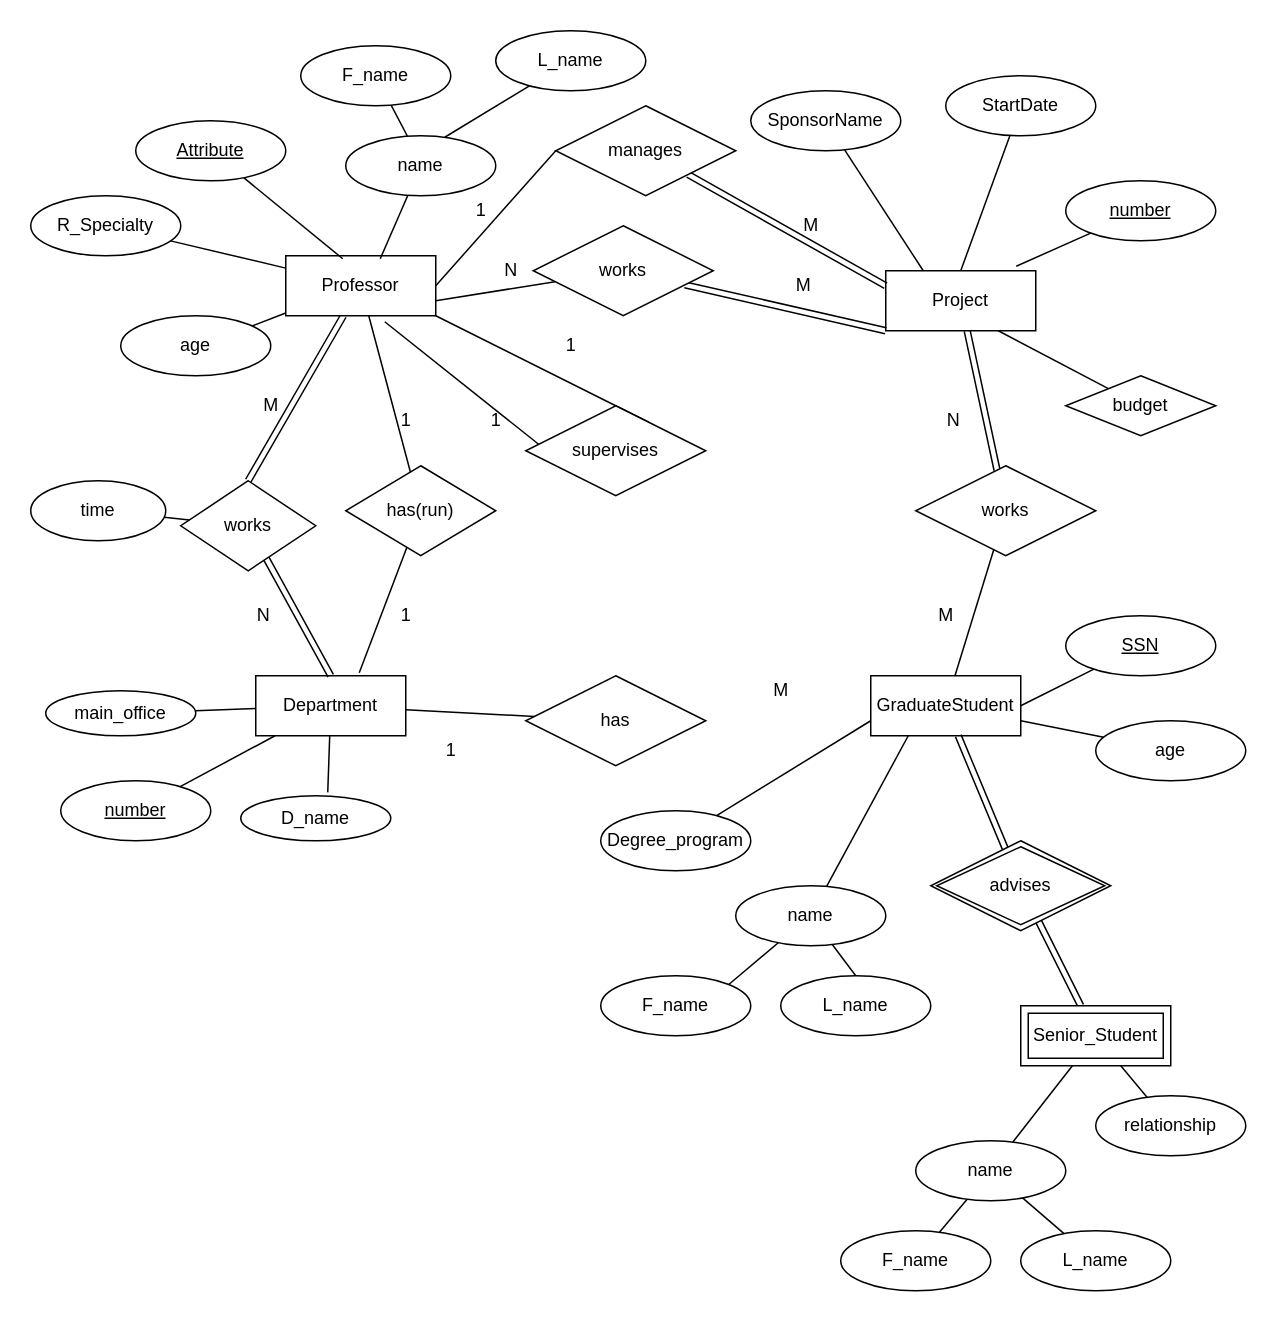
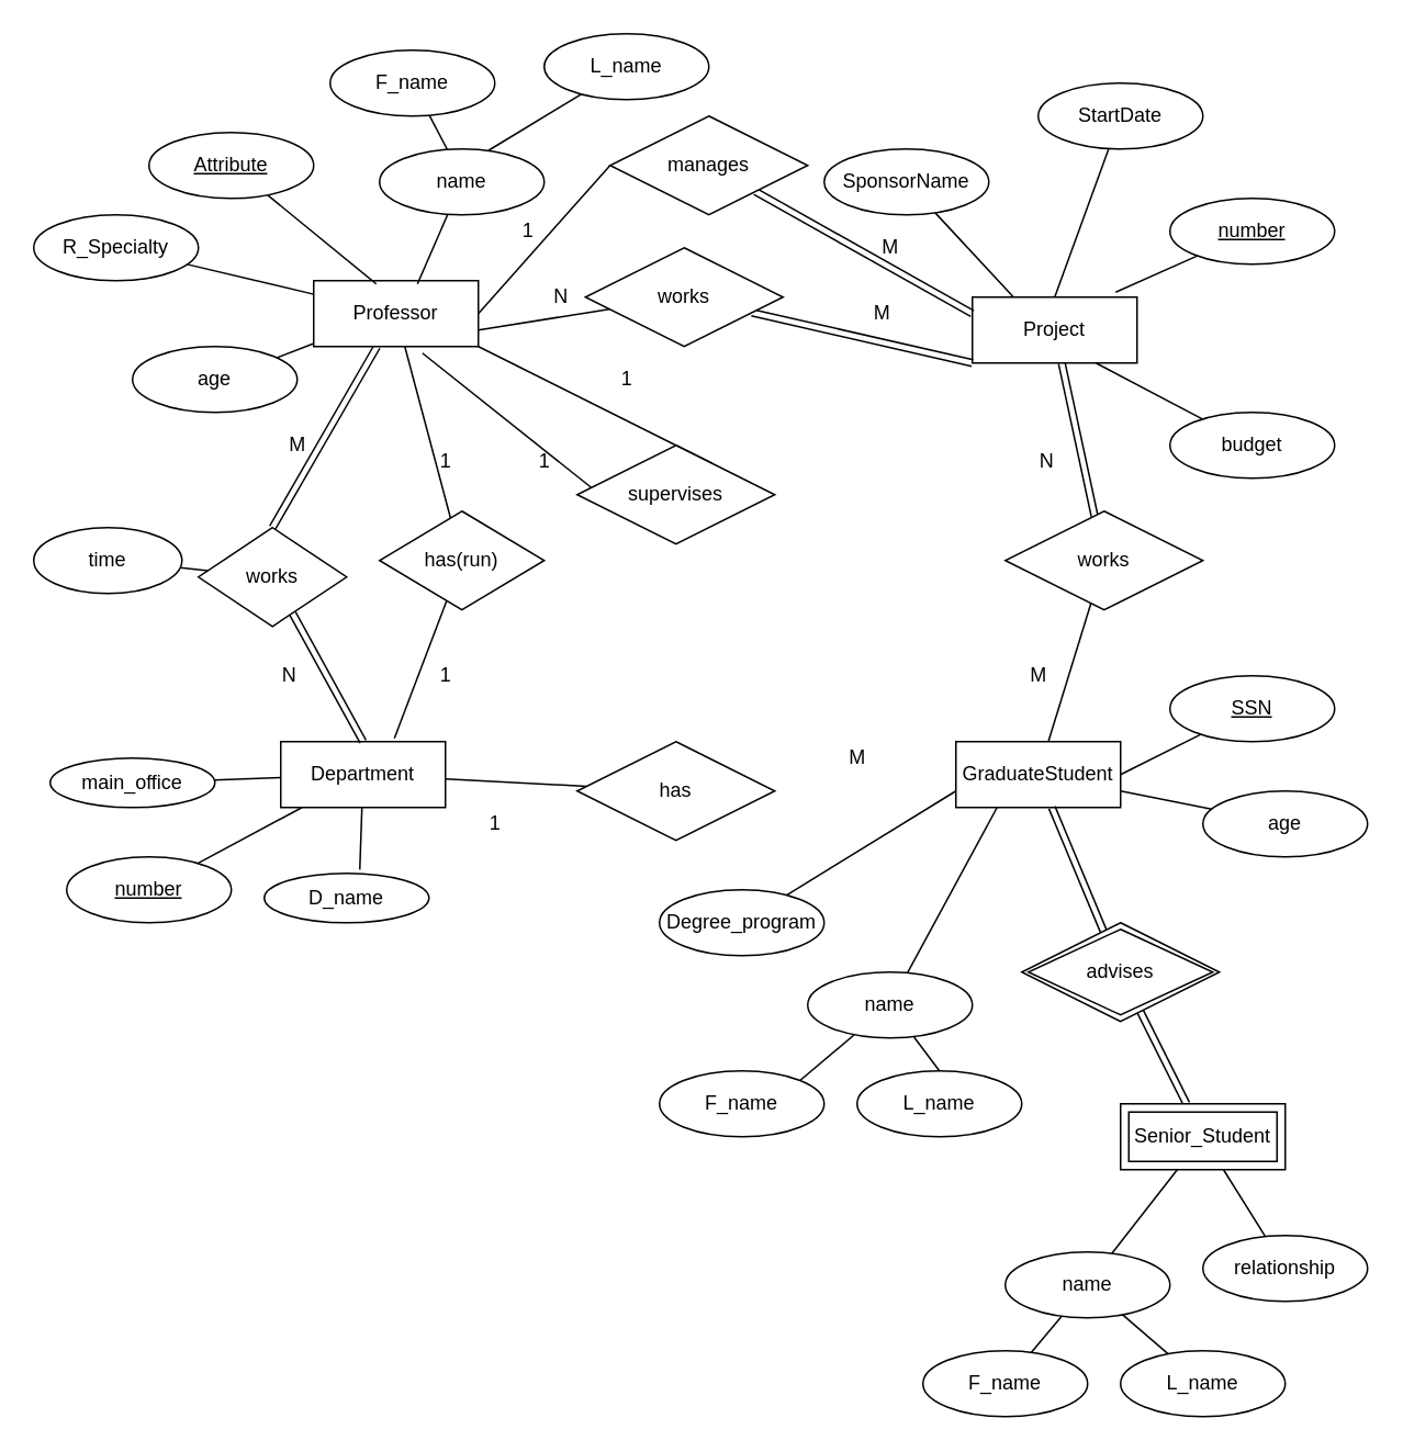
  <mxCell id="0" />
  <mxCell id="1" parent="0" />
  <mxCell id="2" value="GraduateStudent" style="whiteSpace=wrap;html=1;align=center;" vertex="1" parent="1"><mxGeometry x="580" y="450" width="100" height="40" as="geometry" /></mxCell>
  <mxCell id="3" style="edgeStyle=none;rounded=0;orthogonalLoop=1;jettySize=auto;html=1;entryX=0.58;entryY=-0.075;entryDx=0;entryDy=0;entryPerimeter=0;endArrow=none;endFill=0;" edge="1" parent="1" source="4" target="31"><mxGeometry relative="1" as="geometry" /></mxCell>
  <mxCell id="4" value="Department" style="whiteSpace=wrap;html=1;align=center;" vertex="1" parent="1"><mxGeometry x="170" y="450" width="100" height="40" as="geometry" /></mxCell>
  <mxCell id="5" value="Project" style="whiteSpace=wrap;html=1;align=center;" vertex="1" parent="1"><mxGeometry x="590" y="180" width="100" height="40" as="geometry" /></mxCell>
  <mxCell id="6" style="edgeStyle=none;rounded=0;orthogonalLoop=1;jettySize=auto;html=1;entryX=0.5;entryY=0;entryDx=0;entryDy=0;endArrow=none;endFill=0;shape=link;" edge="1" parent="1" source="8" target="56"><mxGeometry relative="1" as="geometry" /></mxCell>
  <mxCell id="7" style="edgeStyle=none;rounded=0;orthogonalLoop=1;jettySize=auto;html=1;endArrow=none;endFill=0;" edge="1" parent="1" source="8" target="76"><mxGeometry relative="1" as="geometry" /></mxCell>
  <mxCell id="8" value="Professor" style="whiteSpace=wrap;html=1;align=center;" vertex="1" parent="1"><mxGeometry x="190" y="170" width="100" height="40" as="geometry" /></mxCell>
  <mxCell id="9" style="edgeStyle=none;rounded=0;orthogonalLoop=1;jettySize=auto;html=1;endArrow=none;endFill=0;" edge="1" parent="1" source="10" target="4"><mxGeometry relative="1" as="geometry" /></mxCell>
  <mxCell id="10" value="number" style="ellipse;whiteSpace=wrap;html=1;align=center;fontStyle=4;" vertex="1" parent="1"><mxGeometry x="40" y="520" width="100" height="40" as="geometry" /></mxCell>
  <mxCell id="11" style="edgeStyle=none;rounded=0;orthogonalLoop=1;jettySize=auto;html=1;entryX=0.87;entryY=-0.075;entryDx=0;entryDy=0;entryPerimeter=0;endArrow=none;endFill=0;" edge="1" parent="1" source="12" target="5"><mxGeometry relative="1" as="geometry" /></mxCell>
  <mxCell id="12" value="number" style="ellipse;whiteSpace=wrap;html=1;align=center;fontStyle=4;" vertex="1" parent="1"><mxGeometry x="710" y="120" width="100" height="40" as="geometry" /></mxCell>
  <mxCell id="13" style="edgeStyle=none;rounded=0;orthogonalLoop=1;jettySize=auto;html=1;entryX=0.38;entryY=0.05;entryDx=0;entryDy=0;entryPerimeter=0;endArrow=none;endFill=0;" edge="1" parent="1" source="14" target="8"><mxGeometry relative="1" as="geometry" /></mxCell>
  <mxCell id="14" value="Attribute" style="ellipse;whiteSpace=wrap;html=1;align=center;fontStyle=4;" vertex="1" parent="1"><mxGeometry x="90" y="80" width="100" height="40" as="geometry" /></mxCell>
  <mxCell id="15" style="edgeStyle=none;rounded=0;orthogonalLoop=1;jettySize=auto;html=1;entryX=1;entryY=0.5;entryDx=0;entryDy=0;endArrow=none;endFill=0;" edge="1" parent="1" source="16" target="2"><mxGeometry relative="1" as="geometry" /></mxCell>
  <mxCell id="16" value="SSN" style="ellipse;whiteSpace=wrap;html=1;align=center;fontStyle=4;" vertex="1" parent="1"><mxGeometry x="710" y="410" width="100" height="40" as="geometry" /></mxCell>
  <mxCell id="17" style="edgeStyle=none;rounded=0;orthogonalLoop=1;jettySize=auto;html=1;entryX=1;entryY=0.75;entryDx=0;entryDy=0;endArrow=none;endFill=0;" edge="1" parent="1" source="18" target="2"><mxGeometry relative="1" as="geometry" /></mxCell>
  <mxCell id="18" value="age" style="ellipse;whiteSpace=wrap;html=1;align=center;" vertex="1" parent="1"><mxGeometry x="730" y="480" width="100" height="40" as="geometry" /></mxCell>
  <mxCell id="19" style="edgeStyle=none;rounded=0;orthogonalLoop=1;jettySize=auto;html=1;entryX=0;entryY=0.75;entryDx=0;entryDy=0;endArrow=none;endFill=0;" edge="1" parent="1" source="20" target="2"><mxGeometry relative="1" as="geometry" /></mxCell>
  <mxCell id="20" value="Degree_program" style="ellipse;whiteSpace=wrap;html=1;align=center;" vertex="1" parent="1"><mxGeometry x="400" y="540" width="100" height="40" as="geometry" /></mxCell>
  <mxCell id="21" style="edgeStyle=none;rounded=0;orthogonalLoop=1;jettySize=auto;html=1;entryX=0.25;entryY=0;entryDx=0;entryDy=0;endArrow=none;endFill=0;" edge="1" parent="1" source="22" target="5"><mxGeometry relative="1" as="geometry" /></mxCell>
- <mxCell id="22" value="SponsorName" style="ellipse;whiteSpace=wrap;html=1;align=center;" vertex="1" parent="1"><mxGeometry x="500" y="60" width="100" height="40" as="geometry" /></mxCell>
+ <mxCell id="22" value="SponsorName" style="ellipse;whiteSpace=wrap;html=1;align=center;" vertex="1" parent="1"><mxGeometry x="500" y="90" width="100" height="40" as="geometry" /></mxCell>
  <mxCell id="23" style="edgeStyle=none;rounded=0;orthogonalLoop=1;jettySize=auto;html=1;entryX=0.75;entryY=1;entryDx=0;entryDy=0;endArrow=none;endFill=0;" edge="1" parent="1" source="24" target="5"><mxGeometry relative="1" as="geometry" /></mxCell>
- <mxCell id="24" value="budget" style="rhombus;whiteSpace=wrap;html=1;align=center;" vertex="1" parent="1"><mxGeometry x="710" y="250" width="100" height="40" as="geometry" /></mxCell>
+ <mxCell id="24" value="budget" style="ellipse;whiteSpace=wrap;html=1;align=center;" vertex="1" parent="1"><mxGeometry x="710" y="250" width="100" height="40" as="geometry" /></mxCell>
  <mxCell id="25" style="edgeStyle=none;rounded=0;orthogonalLoop=1;jettySize=auto;html=1;entryX=0.5;entryY=0;entryDx=0;entryDy=0;endArrow=none;endFill=0;" edge="1" parent="1" source="26" target="5"><mxGeometry relative="1" as="geometry" /></mxCell>
  <mxCell id="26" value="StartDate" style="ellipse;whiteSpace=wrap;html=1;align=center;" vertex="1" parent="1"><mxGeometry x="630" y="50" width="100" height="40" as="geometry" /></mxCell>
  <mxCell id="27" style="edgeStyle=none;rounded=0;orthogonalLoop=1;jettySize=auto;html=1;endArrow=none;endFill=0;" edge="1" parent="1" source="28" target="8"><mxGeometry relative="1" as="geometry" /></mxCell>
  <mxCell id="28" value="R_Specialty" style="ellipse;whiteSpace=wrap;html=1;align=center;" vertex="1" parent="1"><mxGeometry x="20" y="130" width="100" height="40" as="geometry" /></mxCell>
  <mxCell id="29" style="edgeStyle=none;rounded=0;orthogonalLoop=1;jettySize=auto;html=1;endArrow=none;endFill=0;" edge="1" parent="1" source="30" target="8"><mxGeometry relative="1" as="geometry" /></mxCell>
  <mxCell id="30" value="age" style="ellipse;whiteSpace=wrap;html=1;align=center;" vertex="1" parent="1"><mxGeometry x="80" y="210" width="100" height="40" as="geometry" /></mxCell>
  <mxCell id="31" value="D_name" style="ellipse;whiteSpace=wrap;html=1;align=center;" vertex="1" parent="1"><mxGeometry x="160" y="530" width="100" height="30" as="geometry" /></mxCell>
  <mxCell id="32" style="edgeStyle=none;rounded=0;orthogonalLoop=1;jettySize=auto;html=1;entryX=0.66;entryY=0.025;entryDx=0;entryDy=0;entryPerimeter=0;endArrow=none;endFill=0;" edge="1" parent="1" source="33" target="37"><mxGeometry relative="1" as="geometry" /></mxCell>
  <mxCell id="33" value="L_name" style="ellipse;whiteSpace=wrap;html=1;align=center;" vertex="1" parent="1"><mxGeometry x="330" y="20" width="100" height="40" as="geometry" /></mxCell>
  <mxCell id="34" style="edgeStyle=none;rounded=0;orthogonalLoop=1;jettySize=auto;html=1;entryX=0.42;entryY=0.05;entryDx=0;entryDy=0;entryPerimeter=0;endArrow=none;endFill=0;" edge="1" parent="1" source="35" target="37"><mxGeometry relative="1" as="geometry" /></mxCell>
  <mxCell id="35" value="F_name" style="ellipse;whiteSpace=wrap;html=1;align=center;" vertex="1" parent="1"><mxGeometry x="200" y="30" width="100" height="40" as="geometry" /></mxCell>
  <mxCell id="36" style="edgeStyle=none;rounded=0;orthogonalLoop=1;jettySize=auto;html=1;entryX=0.63;entryY=0.05;entryDx=0;entryDy=0;entryPerimeter=0;endArrow=none;endFill=0;" edge="1" parent="1" source="37" target="8"><mxGeometry relative="1" as="geometry" /></mxCell>
  <mxCell id="37" value="name" style="ellipse;whiteSpace=wrap;html=1;align=center;" vertex="1" parent="1"><mxGeometry x="230" y="90" width="100" height="40" as="geometry" /></mxCell>
  <mxCell id="38" style="edgeStyle=none;rounded=0;orthogonalLoop=1;jettySize=auto;html=1;entryX=0.25;entryY=1;entryDx=0;entryDy=0;endArrow=none;endFill=0;" edge="1" parent="1" source="41" target="2"><mxGeometry relative="1" as="geometry" /></mxCell>
  <mxCell id="39" style="edgeStyle=none;rounded=0;orthogonalLoop=1;jettySize=auto;html=1;entryX=0.5;entryY=0;entryDx=0;entryDy=0;endArrow=none;endFill=0;" edge="1" parent="1" source="41" target="43"><mxGeometry relative="1" as="geometry" /></mxCell>
  <mxCell id="40" style="edgeStyle=none;rounded=0;orthogonalLoop=1;jettySize=auto;html=1;entryX=1;entryY=0;entryDx=0;entryDy=0;endArrow=none;endFill=0;" edge="1" parent="1" source="41" target="42"><mxGeometry relative="1" as="geometry" /></mxCell>
  <mxCell id="41" value="name" style="ellipse;whiteSpace=wrap;html=1;align=center;" vertex="1" parent="1"><mxGeometry x="490" y="590" width="100" height="40" as="geometry" /></mxCell>
  <mxCell id="42" value="F_name" style="ellipse;whiteSpace=wrap;html=1;align=center;" vertex="1" parent="1"><mxGeometry x="400" y="650" width="100" height="40" as="geometry" /></mxCell>
  <mxCell id="43" value="L_name" style="ellipse;whiteSpace=wrap;html=1;align=center;" vertex="1" parent="1"><mxGeometry x="520" y="650" width="100" height="40" as="geometry" /></mxCell>
  <mxCell id="44" style="edgeStyle=none;rounded=0;orthogonalLoop=1;jettySize=auto;html=1;entryX=0;entryY=0.25;entryDx=0;entryDy=0;endArrow=none;endFill=0;shape=link;" edge="1" parent="1" source="46" target="5"><mxGeometry relative="1" as="geometry" /></mxCell>
  <mxCell id="45" style="edgeStyle=none;rounded=0;orthogonalLoop=1;jettySize=auto;html=1;exitX=0;exitY=0.5;exitDx=0;exitDy=0;entryX=1;entryY=0.5;entryDx=0;entryDy=0;endArrow=none;endFill=0;" edge="1" parent="1" source="46" target="8"><mxGeometry relative="1" as="geometry" /></mxCell>
  <mxCell id="46" value="manages" style="shape=rhombus;perimeter=rhombusPerimeter;whiteSpace=wrap;html=1;align=center;" vertex="1" parent="1"><mxGeometry x="370" y="70" width="120" height="60" as="geometry" /></mxCell>
  <mxCell id="47" style="edgeStyle=none;rounded=0;orthogonalLoop=1;jettySize=auto;html=1;entryX=1;entryY=0.75;entryDx=0;entryDy=0;endArrow=none;endFill=0;" edge="1" parent="1" source="49" target="8"><mxGeometry relative="1" as="geometry" /></mxCell>
  <mxCell id="48" style="edgeStyle=none;rounded=0;orthogonalLoop=1;jettySize=auto;html=1;entryX=0;entryY=1;entryDx=0;entryDy=0;endArrow=none;endFill=0;shape=link;" edge="1" parent="1" source="49" target="5"><mxGeometry relative="1" as="geometry" /></mxCell>
  <mxCell id="49" value="works" style="shape=rhombus;perimeter=rhombusPerimeter;whiteSpace=wrap;html=1;align=center;" vertex="1" parent="1"><mxGeometry x="355" y="150" width="120" height="60" as="geometry" /></mxCell>
  <mxCell id="50" style="edgeStyle=none;rounded=0;orthogonalLoop=1;jettySize=auto;html=1;endArrow=none;endFill=0;" edge="1" parent="1" source="52" target="2"><mxGeometry relative="1" as="geometry" /></mxCell>
  <mxCell id="51" style="edgeStyle=none;rounded=0;orthogonalLoop=1;jettySize=auto;html=1;endArrow=none;endFill=0;shape=link;" edge="1" parent="1" source="52" target="5"><mxGeometry relative="1" as="geometry" /></mxCell>
  <mxCell id="52" value="works" style="shape=rhombus;perimeter=rhombusPerimeter;whiteSpace=wrap;html=1;align=center;" vertex="1" parent="1"><mxGeometry x="610" y="310" width="120" height="60" as="geometry" /></mxCell>
  <mxCell id="53" style="edgeStyle=none;rounded=0;orthogonalLoop=1;jettySize=auto;html=1;endArrow=none;endFill=0;" edge="1" parent="1" source="54" target="4"><mxGeometry relative="1" as="geometry" /></mxCell>
  <mxCell id="54" value="main_office" style="ellipse;whiteSpace=wrap;html=1;align=center;" vertex="1" parent="1"><mxGeometry x="30" y="460" width="100" height="30" as="geometry" /></mxCell>
  <mxCell id="55" style="edgeStyle=none;rounded=0;orthogonalLoop=1;jettySize=auto;html=1;entryX=0.5;entryY=0;entryDx=0;entryDy=0;endArrow=none;endFill=0;shape=link;" edge="1" parent="1" source="56" target="4"><mxGeometry relative="1" as="geometry" /></mxCell>
  <mxCell id="56" value="works" style="shape=rhombus;perimeter=rhombusPerimeter;whiteSpace=wrap;html=1;align=center;" vertex="1" parent="1"><mxGeometry x="120" y="320" width="90" height="60" as="geometry" /></mxCell>
  <mxCell id="57" style="edgeStyle=none;rounded=0;orthogonalLoop=1;jettySize=auto;html=1;endArrow=none;endFill=0;" edge="1" parent="1" source="58" target="56"><mxGeometry relative="1" as="geometry" /></mxCell>
  <mxCell id="58" value="time" style="ellipse;whiteSpace=wrap;html=1;align=center;" vertex="1" parent="1"><mxGeometry x="20" y="320" width="90" height="40" as="geometry" /></mxCell>
  <mxCell id="59" style="edgeStyle=none;rounded=0;orthogonalLoop=1;jettySize=auto;html=1;endArrow=none;endFill=0;shape=link;" edge="1" parent="1" source="61" target="63"><mxGeometry relative="1" as="geometry" /></mxCell>
  <mxCell id="60" style="edgeStyle=none;rounded=0;orthogonalLoop=1;jettySize=auto;html=1;endArrow=none;endFill=0;shape=link;" edge="1" parent="1" source="61" target="2"><mxGeometry relative="1" as="geometry" /></mxCell>
  <mxCell id="61" value="advises" style="shape=rhombus;double=1;perimeter=rhombusPerimeter;whiteSpace=wrap;html=1;align=center;" vertex="1" parent="1"><mxGeometry x="620" y="560" width="120" height="60" as="geometry" /></mxCell>
  <mxCell id="62" style="edgeStyle=none;rounded=0;orthogonalLoop=1;jettySize=auto;html=1;endArrow=none;endFill=0;" edge="1" parent="1" source="63" target="64"><mxGeometry relative="1" as="geometry" /></mxCell>
  <mxCell id="63" value="Senior_Student" style="shape=ext;margin=3;double=1;whiteSpace=wrap;html=1;align=center;" vertex="1" parent="1"><mxGeometry x="680" y="670" width="100" height="40" as="geometry" /></mxCell>
- <mxCell id="64" value="relationship" style="ellipse;whiteSpace=wrap;html=1;align=center;" vertex="1" parent="1"><mxGeometry x="730" y="730" width="100" height="40" as="geometry" /></mxCell>
+ <mxCell id="64" value="relationship" style="ellipse;whiteSpace=wrap;html=1;align=center;" vertex="1" parent="1"><mxGeometry x="730" y="750" width="100" height="40" as="geometry" /></mxCell>
  <mxCell id="65" style="edgeStyle=none;rounded=0;orthogonalLoop=1;jettySize=auto;html=1;endArrow=none;endFill=0;" edge="1" parent="1" source="68" target="69"><mxGeometry relative="1" as="geometry" /></mxCell>
  <mxCell id="66" style="edgeStyle=none;rounded=0;orthogonalLoop=1;jettySize=auto;html=1;endArrow=none;endFill=0;" edge="1" parent="1" source="68" target="70"><mxGeometry relative="1" as="geometry" /></mxCell>
  <mxCell id="67" style="edgeStyle=none;rounded=0;orthogonalLoop=1;jettySize=auto;html=1;endArrow=none;endFill=0;" edge="1" parent="1" source="68" target="63"><mxGeometry relative="1" as="geometry" /></mxCell>
  <mxCell id="68" value="name" style="ellipse;whiteSpace=wrap;html=1;align=center;" vertex="1" parent="1"><mxGeometry x="610" y="760" width="100" height="40" as="geometry" /></mxCell>
  <mxCell id="69" value="L_name" style="ellipse;whiteSpace=wrap;html=1;align=center;" vertex="1" parent="1"><mxGeometry x="680" y="820" width="100" height="40" as="geometry" /></mxCell>
  <mxCell id="70" value="F_name" style="ellipse;whiteSpace=wrap;html=1;align=center;" vertex="1" parent="1"><mxGeometry x="560" y="820" width="100" height="40" as="geometry" /></mxCell>
  <mxCell id="71" value="1" style="text;html=1;align=center;verticalAlign=middle;resizable=0;points=[];autosize=1;strokeColor=none;" vertex="1" parent="1"><mxGeometry x="310" y="130" width="20" height="20" as="geometry" /></mxCell>
  <mxCell id="72" value="M" style="text;html=1;align=center;verticalAlign=middle;resizable=0;points=[];autosize=1;strokeColor=none;" vertex="1" parent="1"><mxGeometry x="525" y="140" width="30" height="20" as="geometry" /></mxCell>
  <mxCell id="73" value="M" style="text;html=1;align=center;verticalAlign=middle;resizable=0;points=[];autosize=1;strokeColor=none;" vertex="1" parent="1"><mxGeometry x="520" y="180" width="30" height="20" as="geometry" /></mxCell>
  <mxCell id="74" value="N" style="text;html=1;align=center;verticalAlign=middle;resizable=0;points=[];autosize=1;strokeColor=none;" vertex="1" parent="1"><mxGeometry x="330" y="170" width="20" height="20" as="geometry" /></mxCell>
  <mxCell id="75" style="edgeStyle=none;rounded=0;orthogonalLoop=1;jettySize=auto;html=1;entryX=0.69;entryY=-0.05;entryDx=0;entryDy=0;entryPerimeter=0;endArrow=none;endFill=0;" edge="1" parent="1" source="76" target="4"><mxGeometry relative="1" as="geometry" /></mxCell>
  <mxCell id="76" value="has(run)" style="shape=rhombus;perimeter=rhombusPerimeter;whiteSpace=wrap;html=1;align=center;" vertex="1" parent="1"><mxGeometry x="230" y="310" width="100" height="60" as="geometry" /></mxCell>
  <mxCell id="77" value="M" style="text;html=1;align=center;verticalAlign=middle;resizable=0;points=[];autosize=1;strokeColor=none;" vertex="1" parent="1"><mxGeometry x="165" y="260" width="30" height="20" as="geometry" /></mxCell>
  <mxCell id="78" value="N" style="text;html=1;align=center;verticalAlign=middle;resizable=0;points=[];autosize=1;strokeColor=none;" vertex="1" parent="1"><mxGeometry x="165" y="400" width="20" height="20" as="geometry" /></mxCell>
  <mxCell id="79" value="1" style="text;html=1;align=center;verticalAlign=middle;resizable=0;points=[];autosize=1;strokeColor=none;" vertex="1" parent="1"><mxGeometry x="260" y="270" width="20" height="20" as="geometry" /></mxCell>
  <mxCell id="80" value="1" style="text;html=1;align=center;verticalAlign=middle;resizable=0;points=[];autosize=1;strokeColor=none;" vertex="1" parent="1"><mxGeometry x="260" y="400" width="20" height="20" as="geometry" /></mxCell>
  <mxCell id="81" style="edgeStyle=none;rounded=0;orthogonalLoop=1;jettySize=auto;html=1;endArrow=none;endFill=0;" edge="1" parent="1" source="82" target="4"><mxGeometry relative="1" as="geometry" /></mxCell>
  <mxCell id="82" value="has" style="shape=rhombus;perimeter=rhombusPerimeter;whiteSpace=wrap;html=1;align=center;" vertex="1" parent="1"><mxGeometry x="350" y="450" width="120" height="60" as="geometry" /></mxCell>
  <mxCell id="83" value="1" style="text;html=1;align=center;verticalAlign=middle;resizable=0;points=[];autosize=1;strokeColor=none;" vertex="1" parent="1"><mxGeometry x="290" y="490" width="20" height="20" as="geometry" /></mxCell>
  <mxCell id="84" value="M" style="text;html=1;align=center;verticalAlign=middle;resizable=0;points=[];autosize=1;strokeColor=none;" vertex="1" parent="1"><mxGeometry x="505" y="450" width="30" height="20" as="geometry" /></mxCell>
  <mxCell id="85" value="N" style="text;html=1;align=center;verticalAlign=middle;resizable=0;points=[];autosize=1;strokeColor=none;" vertex="1" parent="1"><mxGeometry x="625" y="270" width="20" height="20" as="geometry" /></mxCell>
  <mxCell id="86" value="M" style="text;html=1;align=center;verticalAlign=middle;resizable=0;points=[];autosize=1;strokeColor=none;" vertex="1" parent="1"><mxGeometry x="615" y="400" width="30" height="20" as="geometry" /></mxCell>
  <mxCell id="87" style="edgeStyle=none;rounded=0;orthogonalLoop=1;jettySize=auto;html=1;entryX=1;entryY=1;entryDx=0;entryDy=0;endArrow=none;endFill=0;exitX=0.683;exitY=0.183;exitDx=0;exitDy=0;exitPerimeter=0;" edge="1" parent="1" source="89" target="8"><mxGeometry relative="1" as="geometry"><mxPoint x="440" y="260" as="sourcePoint" /></mxGeometry></mxCell>
  <mxCell id="88" style="edgeStyle=none;rounded=0;orthogonalLoop=1;jettySize=auto;html=1;entryX=0.66;entryY=1.1;entryDx=0;entryDy=0;entryPerimeter=0;endArrow=none;endFill=0;exitX=0.075;exitY=0.433;exitDx=0;exitDy=0;exitPerimeter=0;" edge="1" parent="1" source="89" target="8"><mxGeometry relative="1" as="geometry" /></mxCell>
  <mxCell id="89" value="supervises" style="shape=rhombus;perimeter=rhombusPerimeter;whiteSpace=wrap;html=1;align=center;" vertex="1" parent="1"><mxGeometry x="350" y="270" width="120" height="60" as="geometry" /></mxCell>
  <mxCell id="90" value="1" style="text;html=1;align=center;verticalAlign=middle;resizable=0;points=[];autosize=1;strokeColor=none;" vertex="1" parent="1"><mxGeometry x="320" y="270" width="20" height="20" as="geometry" /></mxCell>
  <mxCell id="91" value="1" style="text;html=1;align=center;verticalAlign=middle;resizable=0;points=[];autosize=1;strokeColor=none;" vertex="1" parent="1"><mxGeometry x="370" y="220" width="20" height="20" as="geometry" /></mxCell>
